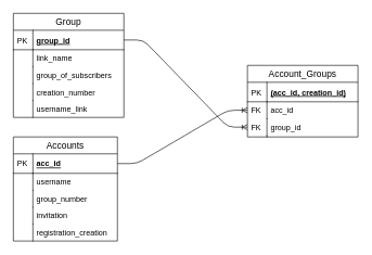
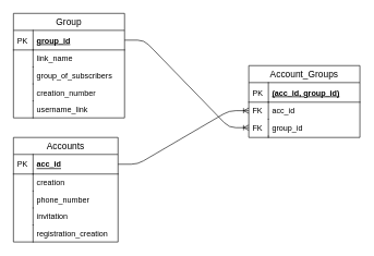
  <mxCell id="0" />
  <mxCell id="1" parent="0" />
  <mxCell id="2" value="Accounts" style="swimlane;fontStyle=0;childLayout=stackLayout;horizontal=1;startSize=26;horizontalStack=0;resizeParent=1;resizeParentMax=0;resizeLast=0;collapsible=1;marginBottom=0;align=center;fontSize=14;" vertex="1" parent="1"><mxGeometry x="20" y="210" width="160" height="160" as="geometry" /></mxCell>
  <mxCell id="3" value="acc_id" style="shape=partialRectangle;top=0;left=0;right=0;bottom=1;align=left;verticalAlign=middle;fillColor=none;spacingLeft=34;spacingRight=4;overflow=hidden;rotatable=0;points=[[0,0.5],[1,0.5]];portConstraint=eastwest;dropTarget=0;fontStyle=5;fontSize=12;" vertex="1" parent="2"><mxGeometry y="26" width="160" height="30" as="geometry" /></mxCell>
  <mxCell id="4" value="PK" style="shape=partialRectangle;top=0;left=0;bottom=0;fillColor=none;align=left;verticalAlign=middle;spacingLeft=4;spacingRight=4;overflow=hidden;rotatable=0;points=[];portConstraint=eastwest;part=1;fontSize=12;" vertex="1" connectable="0" parent="3"><mxGeometry width="30" height="30" as="geometry" /></mxCell>
- <mxCell id="5" value="username" style="shape=partialRectangle;top=0;left=0;right=0;bottom=0;align=left;verticalAlign=top;fillColor=none;spacingLeft=34;spacingRight=4;overflow=hidden;rotatable=0;points=[[0,0.5],[1,0.5]];portConstraint=eastwest;dropTarget=0;fontSize=12;" vertex="1" parent="2"><mxGeometry y="56" width="160" height="26" as="geometry" /></mxCell>
+ <mxCell id="5" value="creation" style="shape=partialRectangle;top=0;left=0;right=0;bottom=0;align=left;verticalAlign=top;fillColor=none;spacingLeft=34;spacingRight=4;overflow=hidden;rotatable=0;points=[[0,0.5],[1,0.5]];portConstraint=eastwest;dropTarget=0;fontSize=12;" vertex="1" parent="2"><mxGeometry y="56" width="160" height="26" as="geometry" /></mxCell>
  <mxCell id="6" value="" style="shape=partialRectangle;top=0;left=0;bottom=0;fillColor=none;align=left;verticalAlign=top;spacingLeft=4;spacingRight=4;overflow=hidden;rotatable=0;points=[];portConstraint=eastwest;part=1;fontSize=12;" vertex="1" connectable="0" parent="5"><mxGeometry width="30" height="26" as="geometry" /></mxCell>
- <mxCell id="7" value="group_number" style="shape=partialRectangle;top=0;left=0;right=0;bottom=0;align=left;verticalAlign=top;fillColor=none;spacingLeft=34;spacingRight=4;overflow=hidden;rotatable=0;points=[[0,0.5],[1,0.5]];portConstraint=eastwest;dropTarget=0;fontSize=12;" vertex="1" parent="2"><mxGeometry y="82" width="160" height="26" as="geometry" /></mxCell>
+ <mxCell id="7" value="phone_number" style="shape=partialRectangle;top=0;left=0;right=0;bottom=0;align=left;verticalAlign=top;fillColor=none;spacingLeft=34;spacingRight=4;overflow=hidden;rotatable=0;points=[[0,0.5],[1,0.5]];portConstraint=eastwest;dropTarget=0;fontSize=12;" vertex="1" parent="2"><mxGeometry y="82" width="160" height="26" as="geometry" /></mxCell>
  <mxCell id="8" value="" style="shape=partialRectangle;top=0;left=0;bottom=0;fillColor=none;align=left;verticalAlign=top;spacingLeft=4;spacingRight=4;overflow=hidden;rotatable=0;points=[];portConstraint=eastwest;part=1;fontSize=12;" vertex="1" connectable="0" parent="7"><mxGeometry width="30" height="26" as="geometry" /></mxCell>
  <mxCell id="9" value="invitation" style="shape=partialRectangle;top=0;left=0;right=0;bottom=0;align=left;verticalAlign=top;fillColor=none;spacingLeft=34;spacingRight=4;overflow=hidden;rotatable=0;points=[[0,0.5],[1,0.5]];portConstraint=eastwest;dropTarget=0;fontSize=12;" vertex="1" parent="2"><mxGeometry y="108" width="160" height="26" as="geometry" /></mxCell>
  <mxCell id="10" value="" style="shape=partialRectangle;top=0;left=0;bottom=0;fillColor=none;align=left;verticalAlign=top;spacingLeft=4;spacingRight=4;overflow=hidden;rotatable=0;points=[];portConstraint=eastwest;part=1;fontSize=12;" vertex="1" connectable="0" parent="9"><mxGeometry width="30" height="26" as="geometry" /></mxCell>
  <mxCell id="11" value="registration_creation" style="shape=partialRectangle;top=0;left=0;right=0;bottom=0;align=left;verticalAlign=top;fillColor=none;spacingLeft=34;spacingRight=4;overflow=hidden;rotatable=0;points=[[0,0.5],[1,0.5]];portConstraint=eastwest;dropTarget=0;fontSize=12;" vertex="1" parent="2"><mxGeometry y="134" width="160" height="26" as="geometry" /></mxCell>
  <mxCell id="12" value="" style="shape=partialRectangle;top=0;left=0;bottom=0;fillColor=none;align=left;verticalAlign=top;spacingLeft=4;spacingRight=4;overflow=hidden;rotatable=0;points=[];portConstraint=eastwest;part=1;fontSize=12;" vertex="1" connectable="0" parent="11"><mxGeometry width="30" height="26" as="geometry" /></mxCell>
  <mxCell id="13" value="" style="shape=partialRectangle;top=0;left=0;right=0;bottom=0;align=left;verticalAlign=top;fillColor=none;spacingLeft=34;spacingRight=4;overflow=hidden;rotatable=0;points=[[0,0.5],[1,0.5]];portConstraint=eastwest;dropTarget=0;fontSize=12;" vertex="1" parent="2"><mxGeometry y="160" width="160" as="geometry" /></mxCell>
  <mxCell id="14" value="" style="shape=partialRectangle;top=0;left=0;bottom=0;fillColor=none;align=left;verticalAlign=top;spacingLeft=4;spacingRight=4;overflow=hidden;rotatable=0;points=[];portConstraint=eastwest;part=1;fontSize=12;" vertex="1" connectable="0" parent="13"><mxGeometry width="30" as="geometry" /></mxCell>
  <mxCell id="15" value="Group" style="swimlane;fontStyle=0;childLayout=stackLayout;horizontal=1;startSize=26;horizontalStack=0;resizeParent=1;resizeParentMax=0;resizeLast=0;collapsible=1;marginBottom=0;align=center;fontSize=14;" vertex="1" parent="1"><mxGeometry x="20" y="20" width="170" height="160" as="geometry" /></mxCell>
  <mxCell id="16" value="group_id" style="shape=partialRectangle;top=0;left=0;right=0;bottom=1;align=left;verticalAlign=middle;fillColor=none;spacingLeft=34;spacingRight=4;overflow=hidden;rotatable=0;points=[[0,0.5],[1,0.5]];portConstraint=eastwest;dropTarget=0;fontStyle=5;fontSize=12;" vertex="1" parent="15"><mxGeometry y="26" width="170" height="30" as="geometry" /></mxCell>
  <mxCell id="17" value="PK" style="shape=partialRectangle;top=0;left=0;bottom=0;fillColor=none;align=left;verticalAlign=middle;spacingLeft=4;spacingRight=4;overflow=hidden;rotatable=0;points=[];portConstraint=eastwest;part=1;fontSize=12;" vertex="1" connectable="0" parent="16"><mxGeometry width="30" height="30" as="geometry" /></mxCell>
  <mxCell id="18" value="link_name" style="shape=partialRectangle;top=0;left=0;right=0;bottom=0;align=left;verticalAlign=top;fillColor=none;spacingLeft=34;spacingRight=4;overflow=hidden;rotatable=0;points=[[0,0.5],[1,0.5]];portConstraint=eastwest;dropTarget=0;fontSize=12;" vertex="1" parent="15"><mxGeometry y="56" width="170" height="26" as="geometry" /></mxCell>
  <mxCell id="19" value="" style="shape=partialRectangle;top=0;left=0;bottom=0;fillColor=none;align=left;verticalAlign=top;spacingLeft=4;spacingRight=4;overflow=hidden;rotatable=0;points=[];portConstraint=eastwest;part=1;fontSize=12;" vertex="1" connectable="0" parent="18"><mxGeometry width="30" height="26" as="geometry" /></mxCell>
  <mxCell id="20" value="group_of_subscribers" style="shape=partialRectangle;top=0;left=0;right=0;bottom=0;align=left;verticalAlign=top;fillColor=none;spacingLeft=34;spacingRight=4;overflow=hidden;rotatable=0;points=[[0,0.5],[1,0.5]];portConstraint=eastwest;dropTarget=0;fontSize=12;" vertex="1" parent="15"><mxGeometry y="82" width="170" height="26" as="geometry" /></mxCell>
  <mxCell id="21" value="" style="shape=partialRectangle;top=0;left=0;bottom=0;fillColor=none;align=left;verticalAlign=top;spacingLeft=4;spacingRight=4;overflow=hidden;rotatable=0;points=[];portConstraint=eastwest;part=1;fontSize=12;" vertex="1" connectable="0" parent="20"><mxGeometry width="30" height="26" as="geometry" /></mxCell>
  <mxCell id="22" value="creation_number" style="shape=partialRectangle;top=0;left=0;right=0;bottom=0;align=left;verticalAlign=top;fillColor=none;spacingLeft=34;spacingRight=4;overflow=hidden;rotatable=0;points=[[0,0.5],[1,0.5]];portConstraint=eastwest;dropTarget=0;fontSize=12;" vertex="1" parent="15"><mxGeometry y="108" width="170" height="26" as="geometry" /></mxCell>
  <mxCell id="23" value="" style="shape=partialRectangle;top=0;left=0;bottom=0;fillColor=none;align=left;verticalAlign=top;spacingLeft=4;spacingRight=4;overflow=hidden;rotatable=0;points=[];portConstraint=eastwest;part=1;fontSize=12;" vertex="1" connectable="0" parent="22"><mxGeometry width="30" height="26" as="geometry" /></mxCell>
  <mxCell id="24" value="username_link" style="shape=partialRectangle;top=0;left=0;right=0;bottom=0;align=left;verticalAlign=top;fillColor=none;spacingLeft=34;spacingRight=4;overflow=hidden;rotatable=0;points=[[0,0.5],[1,0.5]];portConstraint=eastwest;dropTarget=0;fontSize=12;" vertex="1" parent="15"><mxGeometry y="134" width="170" height="26" as="geometry" /></mxCell>
  <mxCell id="25" value="" style="shape=partialRectangle;top=0;left=0;bottom=0;fillColor=none;align=left;verticalAlign=top;spacingLeft=4;spacingRight=4;overflow=hidden;rotatable=0;points=[];portConstraint=eastwest;part=1;fontSize=12;" vertex="1" connectable="0" parent="24"><mxGeometry width="30" height="26" as="geometry" /></mxCell>
  <mxCell id="26" value="" style="shape=partialRectangle;top=0;left=0;right=0;bottom=0;align=left;verticalAlign=top;fillColor=none;spacingLeft=34;spacingRight=4;overflow=hidden;rotatable=0;points=[[0,0.5],[1,0.5]];portConstraint=eastwest;dropTarget=0;fontSize=12;" vertex="1" parent="15"><mxGeometry y="160" width="170" as="geometry" /></mxCell>
  <mxCell id="27" value="" style="shape=partialRectangle;top=0;left=0;bottom=0;fillColor=none;align=left;verticalAlign=top;spacingLeft=4;spacingRight=4;overflow=hidden;rotatable=0;points=[];portConstraint=eastwest;part=1;fontSize=12;" vertex="1" connectable="0" parent="26"><mxGeometry width="30" as="geometry" /></mxCell>
  <mxCell id="28" value="Account_Groups" style="swimlane;fontStyle=0;childLayout=stackLayout;horizontal=1;startSize=26;horizontalStack=0;resizeParent=1;resizeParentMax=0;resizeLast=0;collapsible=1;marginBottom=0;align=center;fontSize=14;" vertex="1" parent="1"><mxGeometry x="380" y="100" width="170" height="110" as="geometry" /></mxCell>
- <mxCell id="29" value="(acc_id, creation_id)" style="shape=partialRectangle;top=0;left=0;right=0;bottom=1;align=left;verticalAlign=middle;fillColor=none;spacingLeft=34;spacingRight=4;overflow=hidden;rotatable=0;points=[[0,0.5],[1,0.5]];portConstraint=eastwest;dropTarget=0;fontStyle=5;fontSize=12;" vertex="1" parent="28"><mxGeometry y="26" width="170" height="30" as="geometry" /></mxCell>
+ <mxCell id="29" value="(acc_id, group_id)" style="shape=partialRectangle;top=0;left=0;right=0;bottom=1;align=left;verticalAlign=middle;fillColor=none;spacingLeft=34;spacingRight=4;overflow=hidden;rotatable=0;points=[[0,0.5],[1,0.5]];portConstraint=eastwest;dropTarget=0;fontStyle=5;fontSize=12;" vertex="1" parent="28"><mxGeometry y="26" width="170" height="30" as="geometry" /></mxCell>
  <mxCell id="30" value="PK" style="shape=partialRectangle;top=0;left=0;bottom=0;fillColor=none;align=left;verticalAlign=middle;spacingLeft=4;spacingRight=4;overflow=hidden;rotatable=0;points=[];portConstraint=eastwest;part=1;fontSize=12;" vertex="1" connectable="0" parent="29"><mxGeometry width="30" height="30" as="geometry" /></mxCell>
  <mxCell id="31" value="acc_id" style="shape=partialRectangle;top=0;left=0;right=0;bottom=0;align=left;verticalAlign=top;fillColor=none;spacingLeft=34;spacingRight=4;overflow=hidden;rotatable=0;points=[[0,0.5],[1,0.5]];portConstraint=eastwest;dropTarget=0;fontSize=12;" vertex="1" parent="28"><mxGeometry y="56" width="170" height="26" as="geometry" /></mxCell>
  <mxCell id="32" value="FK" style="shape=partialRectangle;top=0;left=0;bottom=0;fillColor=none;align=left;verticalAlign=top;spacingLeft=4;spacingRight=4;overflow=hidden;rotatable=0;points=[];portConstraint=eastwest;part=1;fontSize=12;" vertex="1" connectable="0" parent="31"><mxGeometry width="30" height="26" as="geometry" /></mxCell>
  <mxCell id="33" value="group_id" style="shape=partialRectangle;top=0;left=0;right=0;bottom=0;align=left;verticalAlign=top;fillColor=none;spacingLeft=34;spacingRight=4;overflow=hidden;rotatable=0;points=[[0,0.5],[1,0.5]];portConstraint=eastwest;dropTarget=0;fontSize=12;" vertex="1" parent="28"><mxGeometry y="82" width="170" height="26" as="geometry" /></mxCell>
  <mxCell id="34" value="FK" style="shape=partialRectangle;top=0;left=0;bottom=0;fillColor=none;align=left;verticalAlign=top;spacingLeft=4;spacingRight=4;overflow=hidden;rotatable=0;points=[];portConstraint=eastwest;part=1;fontSize=12;" vertex="1" connectable="0" parent="33"><mxGeometry width="30" height="26" as="geometry" /></mxCell>
  <mxCell id="35" value="" style="shape=partialRectangle;top=0;left=0;right=0;bottom=0;align=left;verticalAlign=top;fillColor=none;spacingLeft=34;spacingRight=4;overflow=hidden;rotatable=0;points=[[0,0.5],[1,0.5]];portConstraint=eastwest;dropTarget=0;fontSize=12;" vertex="1" parent="28"><mxGeometry y="108" width="170" height="2" as="geometry" /></mxCell>
  <mxCell id="36" value="" style="shape=partialRectangle;top=0;left=0;bottom=0;fillColor=none;align=left;verticalAlign=top;spacingLeft=4;spacingRight=4;overflow=hidden;rotatable=0;points=[];portConstraint=eastwest;part=1;fontSize=12;" vertex="1" connectable="0" parent="35"><mxGeometry width="30" height="2" as="geometry" /></mxCell>
  <mxCell id="37" value="" style="edgeStyle=entityRelationEdgeStyle;fontSize=12;html=1;endArrow=ERoneToMany;exitX=1;exitY=0.5;exitDx=0;exitDy=0;" edge="1" parent="1" source="3" target="31"><mxGeometry width="100" height="100" relative="1" as="geometry"><mxPoint x="300" y="240" as="sourcePoint" /><mxPoint x="400" y="140" as="targetPoint" /></mxGeometry></mxCell>
  <mxCell id="38" value="" style="edgeStyle=entityRelationEdgeStyle;fontSize=12;html=1;endArrow=ERoneToMany;entryX=0;entryY=0.5;entryDx=0;entryDy=0;exitX=1;exitY=0.5;exitDx=0;exitDy=0;" edge="1" parent="1" source="16" target="33"><mxGeometry width="100" height="100" relative="1" as="geometry"><mxPoint x="300" y="240" as="sourcePoint" /><mxPoint x="400" y="140" as="targetPoint" /></mxGeometry></mxCell>
